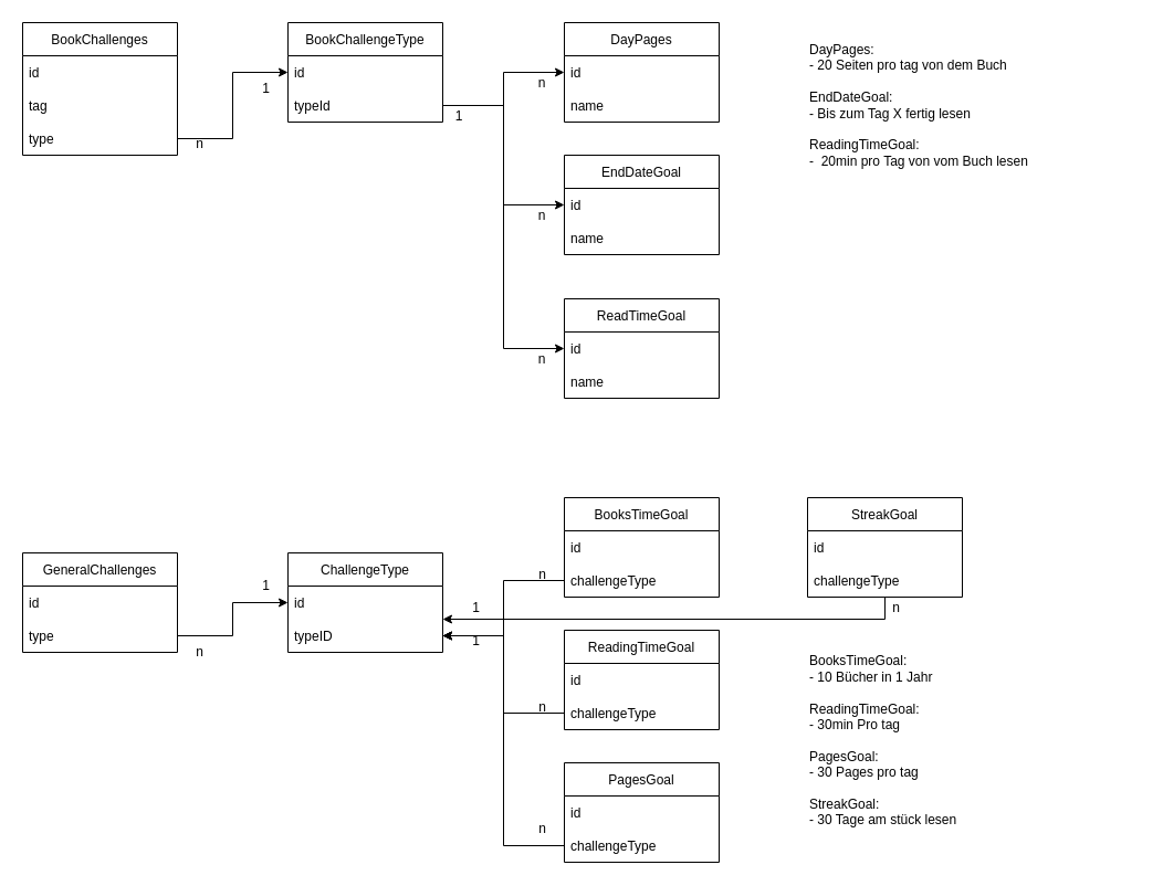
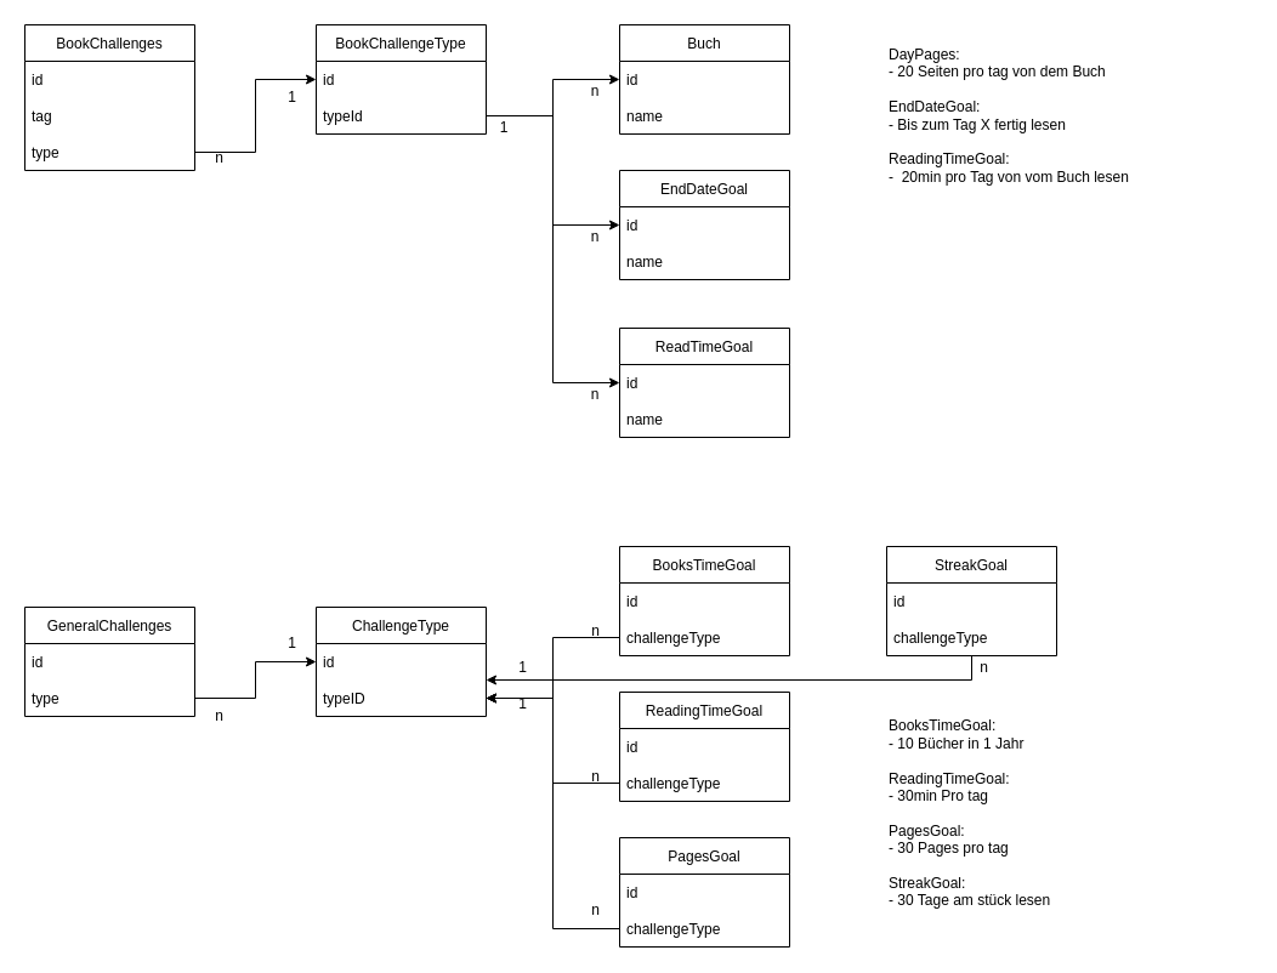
  <mxCell id="0" />
  <mxCell id="1" parent="0" />
  <mxCell id="2" value="BookChallenges" style="swimlane;fontStyle=0;childLayout=stackLayout;horizontal=1;startSize=30;horizontalStack=0;resizeParent=1;resizeParentMax=0;resizeLast=0;collapsible=1;marginBottom=0;" parent="1" vertex="1"><mxGeometry x="20" y="20" width="140" height="120" as="geometry" /></mxCell>
  <mxCell id="3" value="id" style="text;strokeColor=none;fillColor=none;align=left;verticalAlign=middle;spacingLeft=4;spacingRight=4;overflow=hidden;points=[[0,0.5],[1,0.5]];portConstraint=eastwest;rotatable=0;" parent="2" vertex="1"><mxGeometry y="30" width="140" height="30" as="geometry" /></mxCell>
  <mxCell id="4" value="tag" style="text;strokeColor=none;fillColor=none;align=left;verticalAlign=middle;spacingLeft=4;spacingRight=4;overflow=hidden;points=[[0,0.5],[1,0.5]];portConstraint=eastwest;rotatable=0;" parent="2" vertex="1"><mxGeometry y="60" width="140" height="30" as="geometry" /></mxCell>
  <mxCell id="5" value="type" style="text;strokeColor=none;fillColor=none;align=left;verticalAlign=middle;spacingLeft=4;spacingRight=4;overflow=hidden;points=[[0,0.5],[1,0.5]];portConstraint=eastwest;rotatable=0;" parent="2" vertex="1"><mxGeometry y="90" width="140" height="30" as="geometry" /></mxCell>
  <mxCell id="6" value="BookChallengeType" style="swimlane;fontStyle=0;childLayout=stackLayout;horizontal=1;startSize=30;horizontalStack=0;resizeParent=1;resizeParentMax=0;resizeLast=0;collapsible=1;marginBottom=0;" parent="1" vertex="1"><mxGeometry x="260" y="20" width="140" height="90" as="geometry" /></mxCell>
  <mxCell id="7" value="id" style="text;strokeColor=none;fillColor=none;align=left;verticalAlign=middle;spacingLeft=4;spacingRight=4;overflow=hidden;points=[[0,0.5],[1,0.5]];portConstraint=eastwest;rotatable=0;" parent="6" vertex="1"><mxGeometry y="30" width="140" height="30" as="geometry" /></mxCell>
  <mxCell id="8" value="typeId" style="text;strokeColor=none;fillColor=none;align=left;verticalAlign=middle;spacingLeft=4;spacingRight=4;overflow=hidden;points=[[0,0.5],[1,0.5]];portConstraint=eastwest;rotatable=0;" parent="6" vertex="1"><mxGeometry y="60" width="140" height="30" as="geometry" /></mxCell>
  <mxCell id="9" style="edgeStyle=orthogonalEdgeStyle;rounded=0;orthogonalLoop=1;jettySize=auto;html=1;entryX=0;entryY=0.5;entryDx=0;entryDy=0;" parent="1" source="5" target="7" edge="1"><mxGeometry relative="1" as="geometry" /></mxCell>
  <mxCell id="10" value="n" style="text;html=1;align=center;verticalAlign=middle;resizable=0;points=[];autosize=1;strokeColor=none;fillColor=none;" parent="1" vertex="1"><mxGeometry x="165" y="115" width="30" height="30" as="geometry" /></mxCell>
  <mxCell id="11" value="1" style="text;html=1;align=center;verticalAlign=middle;resizable=0;points=[];autosize=1;strokeColor=none;fillColor=none;" parent="1" vertex="1"><mxGeometry x="225" y="65" width="30" height="30" as="geometry" /></mxCell>
- <mxCell id="12" value="DayPages" style="swimlane;fontStyle=0;childLayout=stackLayout;horizontal=1;startSize=30;horizontalStack=0;resizeParent=1;resizeParentMax=0;resizeLast=0;collapsible=1;marginBottom=0;" parent="1" vertex="1"><mxGeometry x="510" y="20" width="140" height="90" as="geometry" /></mxCell>
+ <mxCell id="12" value="Buch" style="swimlane;fontStyle=0;childLayout=stackLayout;horizontal=1;startSize=30;horizontalStack=0;resizeParent=1;resizeParentMax=0;resizeLast=0;collapsible=1;marginBottom=0;" parent="1" vertex="1"><mxGeometry x="510" y="20" width="140" height="90" as="geometry" /></mxCell>
  <mxCell id="13" value="id" style="text;strokeColor=none;fillColor=none;align=left;verticalAlign=middle;spacingLeft=4;spacingRight=4;overflow=hidden;points=[[0,0.5],[1,0.5]];portConstraint=eastwest;rotatable=0;" parent="12" vertex="1"><mxGeometry y="30" width="140" height="30" as="geometry" /></mxCell>
  <mxCell id="14" value="name" style="text;strokeColor=none;fillColor=none;align=left;verticalAlign=middle;spacingLeft=4;spacingRight=4;overflow=hidden;points=[[0,0.5],[1,0.5]];portConstraint=eastwest;rotatable=0;" parent="12" vertex="1"><mxGeometry y="60" width="140" height="30" as="geometry" /></mxCell>
  <mxCell id="15" value="EndDateGoal" style="swimlane;fontStyle=0;childLayout=stackLayout;horizontal=1;startSize=30;horizontalStack=0;resizeParent=1;resizeParentMax=0;resizeLast=0;collapsible=1;marginBottom=0;" parent="1" vertex="1"><mxGeometry x="510" y="140" width="140" height="90" as="geometry" /></mxCell>
  <mxCell id="16" value="id" style="text;strokeColor=none;fillColor=none;align=left;verticalAlign=middle;spacingLeft=4;spacingRight=4;overflow=hidden;points=[[0,0.5],[1,0.5]];portConstraint=eastwest;rotatable=0;" parent="15" vertex="1"><mxGeometry y="30" width="140" height="30" as="geometry" /></mxCell>
  <mxCell id="17" value="name" style="text;strokeColor=none;fillColor=none;align=left;verticalAlign=middle;spacingLeft=4;spacingRight=4;overflow=hidden;points=[[0,0.5],[1,0.5]];portConstraint=eastwest;rotatable=0;" parent="15" vertex="1"><mxGeometry y="60" width="140" height="30" as="geometry" /></mxCell>
  <mxCell id="18" value="ReadTimeGoal" style="swimlane;fontStyle=0;childLayout=stackLayout;horizontal=1;startSize=30;horizontalStack=0;resizeParent=1;resizeParentMax=0;resizeLast=0;collapsible=1;marginBottom=0;" parent="1" vertex="1"><mxGeometry x="510" y="270" width="140" height="90" as="geometry" /></mxCell>
  <mxCell id="19" value="id" style="text;strokeColor=none;fillColor=none;align=left;verticalAlign=middle;spacingLeft=4;spacingRight=4;overflow=hidden;points=[[0,0.5],[1,0.5]];portConstraint=eastwest;rotatable=0;" parent="18" vertex="1"><mxGeometry y="30" width="140" height="30" as="geometry" /></mxCell>
  <mxCell id="20" value="name" style="text;strokeColor=none;fillColor=none;align=left;verticalAlign=middle;spacingLeft=4;spacingRight=4;overflow=hidden;points=[[0,0.5],[1,0.5]];portConstraint=eastwest;rotatable=0;" parent="18" vertex="1"><mxGeometry y="60" width="140" height="30" as="geometry" /></mxCell>
  <mxCell id="21" value="GeneralChallenges" style="swimlane;fontStyle=0;childLayout=stackLayout;horizontal=1;startSize=30;horizontalStack=0;resizeParent=1;resizeParentMax=0;resizeLast=0;collapsible=1;marginBottom=0;" parent="1" vertex="1"><mxGeometry x="20" y="500" width="140" height="90" as="geometry" /></mxCell>
  <mxCell id="22" value="id" style="text;strokeColor=none;fillColor=none;align=left;verticalAlign=middle;spacingLeft=4;spacingRight=4;overflow=hidden;points=[[0,0.5],[1,0.5]];portConstraint=eastwest;rotatable=0;" parent="21" vertex="1"><mxGeometry y="30" width="140" height="30" as="geometry" /></mxCell>
  <mxCell id="23" value="type" style="text;strokeColor=none;fillColor=none;align=left;verticalAlign=middle;spacingLeft=4;spacingRight=4;overflow=hidden;points=[[0,0.5],[1,0.5]];portConstraint=eastwest;rotatable=0;" parent="21" vertex="1"><mxGeometry y="60" width="140" height="30" as="geometry" /></mxCell>
  <mxCell id="24" value="ChallengeType" style="swimlane;fontStyle=0;childLayout=stackLayout;horizontal=1;startSize=30;horizontalStack=0;resizeParent=1;resizeParentMax=0;resizeLast=0;collapsible=1;marginBottom=0;" parent="1" vertex="1"><mxGeometry x="260" y="500" width="140" height="90" as="geometry" /></mxCell>
  <mxCell id="25" value="id" style="text;strokeColor=none;fillColor=none;align=left;verticalAlign=middle;spacingLeft=4;spacingRight=4;overflow=hidden;points=[[0,0.5],[1,0.5]];portConstraint=eastwest;rotatable=0;" parent="24" vertex="1"><mxGeometry y="30" width="140" height="30" as="geometry" /></mxCell>
  <mxCell id="26" value="typeID" style="text;strokeColor=none;fillColor=none;align=left;verticalAlign=middle;spacingLeft=4;spacingRight=4;overflow=hidden;points=[[0,0.5],[1,0.5]];portConstraint=eastwest;rotatable=0;" parent="24" vertex="1"><mxGeometry y="60" width="140" height="30" as="geometry" /></mxCell>
  <mxCell id="27" value="BooksTimeGoal" style="swimlane;fontStyle=0;childLayout=stackLayout;horizontal=1;startSize=30;horizontalStack=0;resizeParent=1;resizeParentMax=0;resizeLast=0;collapsible=1;marginBottom=0;" parent="1" vertex="1"><mxGeometry x="510" y="450" width="140" height="90" as="geometry" /></mxCell>
  <mxCell id="28" value="id" style="text;strokeColor=none;fillColor=none;align=left;verticalAlign=middle;spacingLeft=4;spacingRight=4;overflow=hidden;points=[[0,0.5],[1,0.5]];portConstraint=eastwest;rotatable=0;" parent="27" vertex="1"><mxGeometry y="30" width="140" height="30" as="geometry" /></mxCell>
  <mxCell id="29" value="challengeType" style="text;strokeColor=none;fillColor=none;align=left;verticalAlign=middle;spacingLeft=4;spacingRight=4;overflow=hidden;points=[[0,0.5],[1,0.5]];portConstraint=eastwest;rotatable=0;" parent="27" vertex="1"><mxGeometry y="60" width="140" height="30" as="geometry" /></mxCell>
  <mxCell id="30" value="ReadingTimeGoal" style="swimlane;fontStyle=0;childLayout=stackLayout;horizontal=1;startSize=30;horizontalStack=0;resizeParent=1;resizeParentMax=0;resizeLast=0;collapsible=1;marginBottom=0;" parent="1" vertex="1"><mxGeometry x="510" y="570" width="140" height="90" as="geometry" /></mxCell>
  <mxCell id="31" value="id" style="text;strokeColor=none;fillColor=none;align=left;verticalAlign=middle;spacingLeft=4;spacingRight=4;overflow=hidden;points=[[0,0.5],[1,0.5]];portConstraint=eastwest;rotatable=0;" parent="30" vertex="1"><mxGeometry y="30" width="140" height="30" as="geometry" /></mxCell>
  <mxCell id="32" value="challengeType" style="text;strokeColor=none;fillColor=none;align=left;verticalAlign=middle;spacingLeft=4;spacingRight=4;overflow=hidden;points=[[0,0.5],[1,0.5]];portConstraint=eastwest;rotatable=0;" parent="30" vertex="1"><mxGeometry y="60" width="140" height="30" as="geometry" /></mxCell>
  <mxCell id="33" value="PagesGoal" style="swimlane;fontStyle=0;childLayout=stackLayout;horizontal=1;startSize=30;horizontalStack=0;resizeParent=1;resizeParentMax=0;resizeLast=0;collapsible=1;marginBottom=0;" parent="1" vertex="1"><mxGeometry x="510" y="690" width="140" height="90" as="geometry" /></mxCell>
  <mxCell id="34" value="id" style="text;strokeColor=none;fillColor=none;align=left;verticalAlign=middle;spacingLeft=4;spacingRight=4;overflow=hidden;points=[[0,0.5],[1,0.5]];portConstraint=eastwest;rotatable=0;" parent="33" vertex="1"><mxGeometry y="30" width="140" height="30" as="geometry" /></mxCell>
  <mxCell id="35" value="challengeType" style="text;strokeColor=none;fillColor=none;align=left;verticalAlign=middle;spacingLeft=4;spacingRight=4;overflow=hidden;points=[[0,0.5],[1,0.5]];portConstraint=eastwest;rotatable=0;" parent="33" vertex="1"><mxGeometry y="60" width="140" height="30" as="geometry" /></mxCell>
  <mxCell id="36" value="StreakGoal" style="swimlane;fontStyle=0;childLayout=stackLayout;horizontal=1;startSize=30;horizontalStack=0;resizeParent=1;resizeParentMax=0;resizeLast=0;collapsible=1;marginBottom=0;" parent="1" vertex="1"><mxGeometry x="730" y="450" width="140" height="90" as="geometry" /></mxCell>
  <mxCell id="37" value="id" style="text;strokeColor=none;fillColor=none;align=left;verticalAlign=middle;spacingLeft=4;spacingRight=4;overflow=hidden;points=[[0,0.5],[1,0.5]];portConstraint=eastwest;rotatable=0;" parent="36" vertex="1"><mxGeometry y="30" width="140" height="30" as="geometry" /></mxCell>
  <mxCell id="38" value="challengeType" style="text;strokeColor=none;fillColor=none;align=left;verticalAlign=middle;spacingLeft=4;spacingRight=4;overflow=hidden;points=[[0,0.5],[1,0.5]];portConstraint=eastwest;rotatable=0;" parent="36" vertex="1"><mxGeometry y="60" width="140" height="30" as="geometry" /></mxCell>
  <mxCell id="39" value="BooksTimeGoal:&lt;br&gt;- 10 Bücher in 1 Jahr&lt;br&gt;&lt;br&gt;ReadingTimeGoal:&lt;br&gt;- 30min Pro tag&lt;br&gt;&lt;br&gt;PagesGoal:&lt;br&gt;- 30 Pages pro tag&amp;nbsp;&lt;br&gt;&lt;br&gt;StreakGoal:&lt;br&gt;- 30 Tage am stück lesen" style="text;html=1;strokeColor=none;fillColor=none;align=left;verticalAlign=middle;whiteSpace=wrap;rounded=0;" parent="1" vertex="1"><mxGeometry x="730" y="560" width="300" height="220" as="geometry" /></mxCell>
  <mxCell id="40" value="DayPages:&lt;br&gt;- 20 Seiten pro tag von dem Buch&lt;br&gt;&lt;br&gt;EndDateGoal:&lt;br&gt;- Bis zum Tag X fertig lesen&lt;br&gt;&lt;br&gt;ReadingTimeGoal:&lt;br&gt;-&amp;nbsp; 20min pro Tag von vom Buch lesen" style="text;html=1;strokeColor=none;fillColor=none;align=left;verticalAlign=middle;whiteSpace=wrap;rounded=0;" parent="1" vertex="1"><mxGeometry x="730" y="30" width="290" height="130" as="geometry" /></mxCell>
  <mxCell id="41" style="edgeStyle=orthogonalEdgeStyle;rounded=0;orthogonalLoop=1;jettySize=auto;html=1;exitX=0;exitY=0.5;exitDx=0;exitDy=0;entryX=1;entryY=0.5;entryDx=0;entryDy=0;" parent="1" source="29" target="26" edge="1"><mxGeometry relative="1" as="geometry" /></mxCell>
  <mxCell id="42" style="edgeStyle=orthogonalEdgeStyle;rounded=0;orthogonalLoop=1;jettySize=auto;html=1;entryX=1;entryY=0.5;entryDx=0;entryDy=0;" parent="1" source="32" target="26" edge="1"><mxGeometry relative="1" as="geometry" /></mxCell>
  <mxCell id="43" style="edgeStyle=orthogonalEdgeStyle;rounded=0;orthogonalLoop=1;jettySize=auto;html=1;entryX=1;entryY=0.5;entryDx=0;entryDy=0;" parent="1" source="35" target="26" edge="1"><mxGeometry relative="1" as="geometry" /></mxCell>
  <mxCell id="44" style="edgeStyle=orthogonalEdgeStyle;rounded=0;orthogonalLoop=1;jettySize=auto;html=1;" parent="1" source="38" target="26" edge="1"><mxGeometry relative="1" as="geometry"><Array as="points"><mxPoint x="800" y="560" /></Array></mxGeometry></mxCell>
  <mxCell id="45" value="n" style="text;html=1;align=center;verticalAlign=middle;resizable=0;points=[];autosize=1;strokeColor=none;fillColor=none;" parent="1" vertex="1"><mxGeometry x="475" y="505" width="30" height="30" as="geometry" /></mxCell>
  <mxCell id="46" value="n" style="text;html=1;align=center;verticalAlign=middle;resizable=0;points=[];autosize=1;strokeColor=none;fillColor=none;" parent="1" vertex="1"><mxGeometry x="475" y="625" width="30" height="30" as="geometry" /></mxCell>
  <mxCell id="47" value="n" style="text;html=1;align=center;verticalAlign=middle;resizable=0;points=[];autosize=1;strokeColor=none;fillColor=none;" parent="1" vertex="1"><mxGeometry x="475" y="735" width="30" height="30" as="geometry" /></mxCell>
  <mxCell id="48" value="n" style="text;html=1;align=center;verticalAlign=middle;resizable=0;points=[];autosize=1;strokeColor=none;fillColor=none;" parent="1" vertex="1"><mxGeometry x="795" y="535" width="30" height="30" as="geometry" /></mxCell>
  <mxCell id="49" value="1" style="text;html=1;align=center;verticalAlign=middle;resizable=0;points=[];autosize=1;strokeColor=none;fillColor=none;" parent="1" vertex="1"><mxGeometry x="415" y="535" width="30" height="30" as="geometry" /></mxCell>
  <mxCell id="50" value="1" style="text;html=1;align=center;verticalAlign=middle;resizable=0;points=[];autosize=1;strokeColor=none;fillColor=none;" parent="1" vertex="1"><mxGeometry x="415" y="565" width="30" height="30" as="geometry" /></mxCell>
  <mxCell id="51" style="edgeStyle=orthogonalEdgeStyle;rounded=0;orthogonalLoop=1;jettySize=auto;html=1;exitX=1;exitY=0.5;exitDx=0;exitDy=0;entryX=0;entryY=0.5;entryDx=0;entryDy=0;" parent="1" source="23" target="25" edge="1"><mxGeometry relative="1" as="geometry" /></mxCell>
  <mxCell id="52" value="1" style="text;html=1;align=center;verticalAlign=middle;resizable=0;points=[];autosize=1;strokeColor=none;fillColor=none;" parent="1" vertex="1"><mxGeometry x="225" y="515" width="30" height="30" as="geometry" /></mxCell>
  <mxCell id="53" value="n" style="text;html=1;align=center;verticalAlign=middle;resizable=0;points=[];autosize=1;strokeColor=none;fillColor=none;" parent="1" vertex="1"><mxGeometry x="165" y="575" width="30" height="30" as="geometry" /></mxCell>
  <mxCell id="54" style="edgeStyle=orthogonalEdgeStyle;rounded=0;orthogonalLoop=1;jettySize=auto;html=1;entryX=0;entryY=0.5;entryDx=0;entryDy=0;" edge="1" parent="1" source="8" target="13"><mxGeometry relative="1" as="geometry" /></mxCell>
  <mxCell id="55" style="edgeStyle=orthogonalEdgeStyle;rounded=0;orthogonalLoop=1;jettySize=auto;html=1;entryX=0;entryY=0.5;entryDx=0;entryDy=0;" edge="1" parent="1" source="8" target="16"><mxGeometry relative="1" as="geometry" /></mxCell>
  <mxCell id="56" style="edgeStyle=orthogonalEdgeStyle;rounded=0;orthogonalLoop=1;jettySize=auto;html=1;entryX=0;entryY=0.5;entryDx=0;entryDy=0;" edge="1" parent="1" source="8" target="19"><mxGeometry relative="1" as="geometry" /></mxCell>
  <mxCell id="57" value="1" style="text;html=1;strokeColor=none;fillColor=none;align=center;verticalAlign=middle;whiteSpace=wrap;rounded=0;" vertex="1" parent="1"><mxGeometry x="385" y="90" width="60" height="30" as="geometry" /></mxCell>
  <mxCell id="58" value="n" style="text;html=1;strokeColor=none;fillColor=none;align=center;verticalAlign=middle;whiteSpace=wrap;rounded=0;" vertex="1" parent="1"><mxGeometry x="460" y="60" width="60" height="30" as="geometry" /></mxCell>
  <mxCell id="59" value="n" style="text;html=1;strokeColor=none;fillColor=none;align=center;verticalAlign=middle;whiteSpace=wrap;rounded=0;" vertex="1" parent="1"><mxGeometry x="460" y="180" width="60" height="30" as="geometry" /></mxCell>
  <mxCell id="60" value="n" style="text;html=1;strokeColor=none;fillColor=none;align=center;verticalAlign=middle;whiteSpace=wrap;rounded=0;" vertex="1" parent="1"><mxGeometry x="460" y="310" width="60" height="30" as="geometry" /></mxCell>
